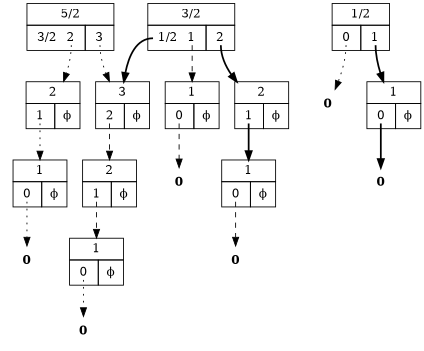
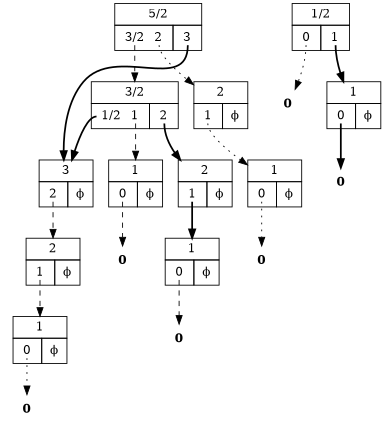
  digraph {
    node [margin=0 shape=none]
    edge [style=dashed tailport=0]
    n1 [label=<<TABLE BORDER="0" CELLBORDER="1" CELLSPACING="0" CELLPADDING="4">          <TR><TD COLSPAN="2">5/2</TD></TR>          <TR><TD PORT="L"> <TABLE BORDER="0" CELLBORDER="0" CELLPADDING="0"><TR><TD PORT="3/2"> 3/2 </TD> &nbsp; <TD PORT="2"> 2 </TD> &nbsp; </TR></TABLE> </TD><TD PORT="R"> <TABLE BORDER="0" CELLBORDER="0" CELLPADDING="0"><TR><TD PORT="3"> 3 </TD> &nbsp; </TR></TABLE> </TD></TR>          </TABLE>>]
    n2 [label=<<TABLE BORDER="0" CELLBORDER="1" CELLSPACING="0" CELLPADDING="4">          <TR><TD COLSPAN="2">3/2</TD></TR>          <TR><TD PORT="L"> <TABLE BORDER="0" CELLBORDER="0" CELLPADDING="0"><TR><TD PORT="1/2"> 1/2 </TD> &nbsp; <TD PORT="1"> 1 </TD> &nbsp; </TR></TABLE> </TD><TD PORT="R"> <TABLE BORDER="0" CELLBORDER="0" CELLPADDING="0"><TR><TD PORT="2"> 2 </TD> &nbsp; </TR></TABLE> </TD></TR>          </TABLE>>]
    n3 [label=<<TABLE BORDER="0" CELLBORDER="1" CELLSPACING="0" CELLPADDING="4">          <TR><TD COLSPAN="2">2</TD></TR>          <TR><TD PORT="L"> <TABLE BORDER="0" CELLBORDER="0" CELLPADDING="0"><TR><TD PORT="1"> 1 </TD> &nbsp; </TR></TABLE> </TD><TD PORT="R"> ϕ </TD></TR>          </TABLE>>]
    n4 [label=<<TABLE BORDER="0" CELLBORDER="1" CELLSPACING="0" CELLPADDING="4">          <TR><TD COLSPAN="2">3</TD></TR>          <TR><TD PORT="L"> <TABLE BORDER="0" CELLBORDER="0" CELLPADDING="0"><TR><TD PORT="2"> 2 </TD> &nbsp; </TR></TABLE> </TD><TD PORT="R"> ϕ </TD></TR>          </TABLE>>]
    n5 [label=<<TABLE BORDER="0" CELLBORDER="1" CELLSPACING="0" CELLPADDING="4">          <TR><TD COLSPAN="2">1</TD></TR>          <TR><TD PORT="L"> <TABLE BORDER="0" CELLBORDER="0" CELLPADDING="0"><TR><TD PORT="0"> 0 </TD> &nbsp; </TR></TABLE> </TD><TD PORT="R"> ϕ </TD></TR>          </TABLE>>]
    n6 [label=<<TABLE BORDER="0" CELLBORDER="1" CELLSPACING="0" CELLPADDING="4">          <TR><TD COLSPAN="2">2</TD></TR>          <TR><TD PORT="L"> <TABLE BORDER="0" CELLBORDER="0" CELLPADDING="0"><TR><TD PORT="1"> 1 </TD> &nbsp; </TR></TABLE> </TD><TD PORT="R"> ϕ </TD></TR>          </TABLE>>]
    n7 [label=<<TABLE BORDER="0" CELLBORDER="1" CELLSPACING="0" CELLPADDING="4">          <TR><TD COLSPAN="2">1</TD></TR>          <TR><TD PORT="L"> <TABLE BORDER="0" CELLBORDER="0" CELLPADDING="0"><TR><TD PORT="0"> 0 </TD> &nbsp; </TR></TABLE> </TD><TD PORT="R"> ϕ </TD></TR>          </TABLE>>]
    n8 [label=<<TABLE BORDER="0" CELLBORDER="1" CELLSPACING="0" CELLPADDING="4">          <TR><TD COLSPAN="2">2</TD></TR>          <TR><TD PORT="L"> <TABLE BORDER="0" CELLBORDER="0" CELLPADDING="0"><TR><TD PORT="1"> 1 </TD> &nbsp; </TR></TABLE> </TD><TD PORT="R"> ϕ </TD></TR>          </TABLE>>]
    n9 [label=<<TABLE BORDER="0" CELLBORDER="1" CELLSPACING="0" CELLPADDING="4">          <TR><TD COLSPAN="2">1/2</TD></TR>          <TR><TD PORT="L"> <TABLE BORDER="0" CELLBORDER="0" CELLPADDING="0"><TR><TD PORT="0"> 0 </TD> &nbsp; </TR></TABLE> </TD><TD PORT="R"> <TABLE BORDER="0" CELLBORDER="0" CELLPADDING="0"><TR><TD PORT="1"> 1 </TD> &nbsp; </TR></TABLE> </TD></TR>          </TABLE>>]
    n10 [label=<<B>0</B>>]
    n11 [label=<<TABLE BORDER="0" CELLBORDER="1" CELLSPACING="0" CELLPADDING="4">          <TR><TD COLSPAN="2">1</TD></TR>          <TR><TD PORT="L"> <TABLE BORDER="0" CELLBORDER="0" CELLPADDING="0"><TR><TD PORT="0"> 0 </TD> &nbsp; </TR></TABLE> </TD><TD PORT="R"> ϕ </TD></TR>          </TABLE>>]
    n12 [label=<<B>0</B>>]
    n13 [label=<<TABLE BORDER="0" CELLBORDER="1" CELLSPACING="0" CELLPADDING="4">          <TR><TD COLSPAN="2">1</TD></TR>          <TR><TD PORT="L"> <TABLE BORDER="0" CELLBORDER="0" CELLPADDING="0"><TR><TD PORT="0"> 0 </TD> &nbsp; </TR></TABLE> </TD><TD PORT="R"> ϕ </TD></TR>          </TABLE>>]
    n14 [label=<<B>0</B>>]
    n15 [label=<<B>0</B>>]
    n16 [label=<<B>0</B>>]
    n17 [label=<<TABLE BORDER="0" CELLBORDER="1" CELLSPACING="0" CELLPADDING="4">          <TR><TD COLSPAN="2">1</TD></TR>          <TR><TD PORT="L"> <TABLE BORDER="0" CELLBORDER="0" CELLPADDING="0"><TR><TD PORT="0"> 0 </TD> &nbsp; </TR></TABLE> </TD><TD PORT="R"> ϕ </TD></TR>          </TABLE>>]
    n18 [label=<<B>0</B>>]
+   n1 -> n2 [tailport="3/2"]
    n1 -> n3 [style=dotted tailport=2]
-   n1 -> n4 [style=dotted tailport=3]
+   n1 -> n4 [style=bold tailport=3]
    n2 -> n4 [style=bold tailport="1/2"]
    n2 -> n5 [tailport=1]
    n2 -> n6 [style=bold tailport=2]
    n3 -> n7 [style=dotted tailport=1]
    n4 -> n8 [tailport=2]
    n5 -> n12
    n6 -> n13 [style=bold tailport=1]
    n7 -> n16 [style=dotted]
    n8 -> n17 [tailport=1]
    n9 -> n10 [style=dotted]
    n9 -> n11 [style=bold tailport=1]
    n11 -> n14 [style=bold]
    n13 -> n15
    n17 -> n18 [style=dotted]
  }
